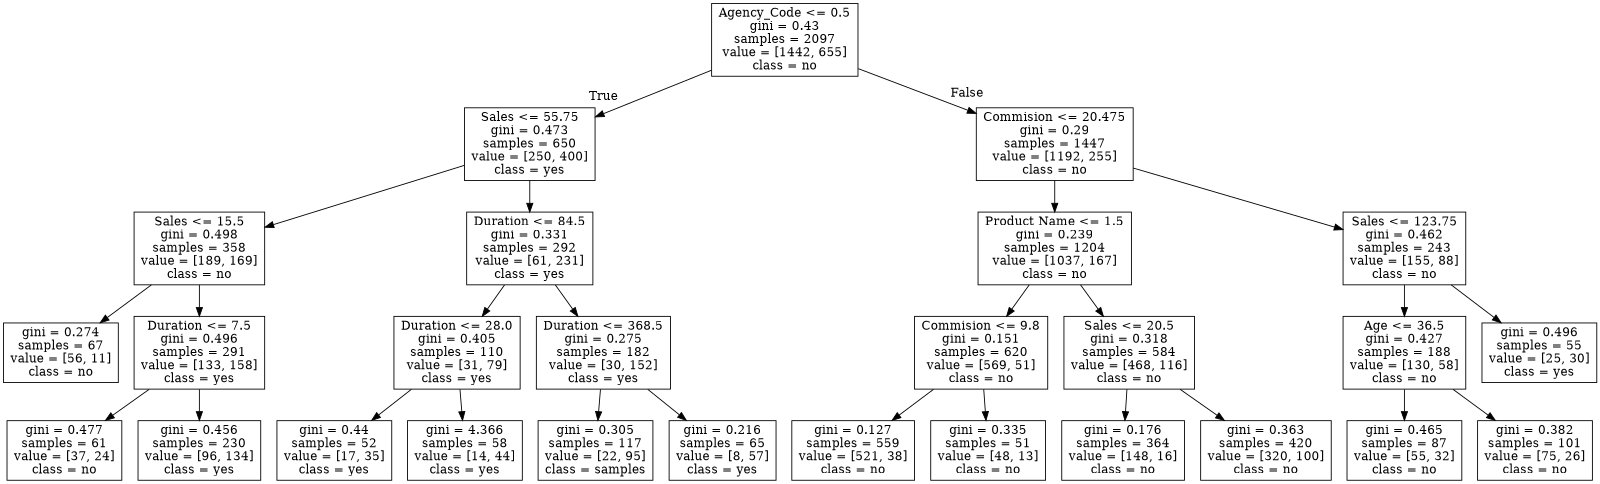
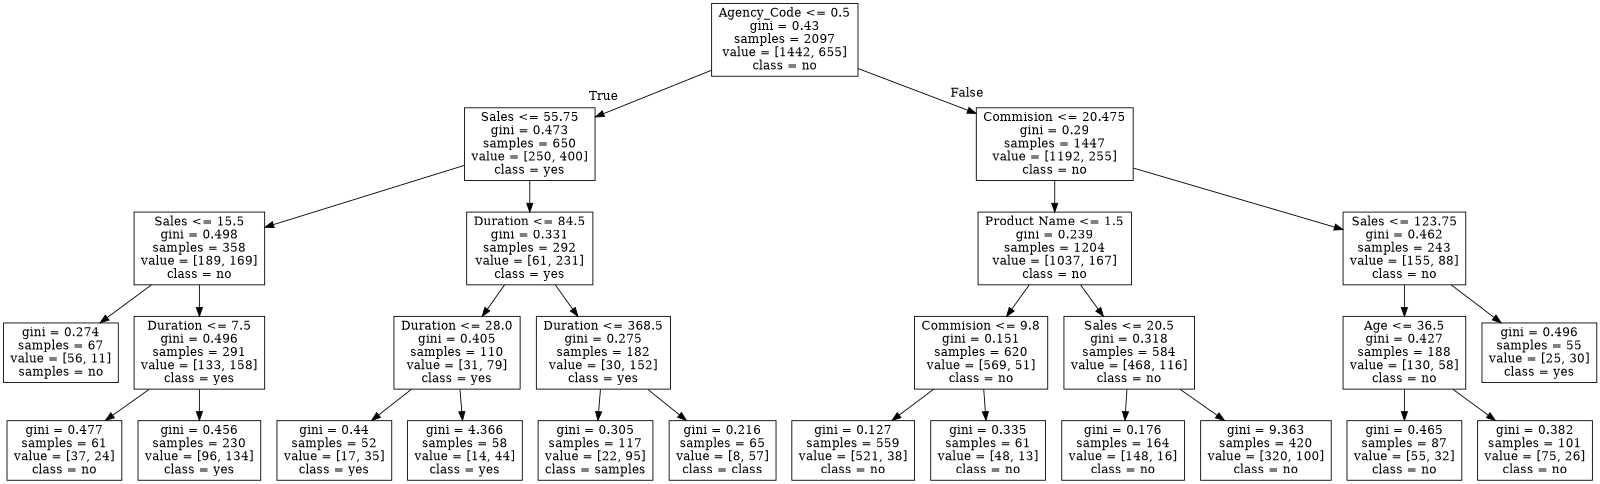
  digraph {
    node [shape=box]
    n1 [label="Agency_Code <= 0.5\ngini = 0.43\nsamples = 2097\nvalue = [1442, 655]\nclass = no"]
    n2 [label="Sales <= 55.75\ngini = 0.473\nsamples = 650\nvalue = [250, 400]\nclass = yes"]
    n3 [label="Commision <= 20.475\ngini = 0.29\nsamples = 1447\nvalue = [1192, 255]\nclass = no"]
    n4 [label="Sales <= 15.5\ngini = 0.498\nsamples = 358\nvalue = [189, 169]\nclass = no"]
    n5 [label="Duration <= 84.5\ngini = 0.331\nsamples = 292\nvalue = [61, 231]\nclass = yes"]
    n6 [label="Product Name <= 1.5\ngini = 0.239\nsamples = 1204\nvalue = [1037, 167]\nclass = no"]
    n7 [label="Sales <= 123.75\ngini = 0.462\nsamples = 243\nvalue = [155, 88]\nclass = no"]
-   n8 [label="gini = 0.274\nsamples = 67\nvalue = [56, 11]\nclass = no"]
+   n8 [label="gini = 0.274\nsamples = 67\nvalue = [56, 11]\nsamples = no"]
    n9 [label="Duration <= 7.5\ngini = 0.496\nsamples = 291\nvalue = [133, 158]\nclass = yes"]
    n10 [label="Duration <= 28.0\ngini = 0.405\nsamples = 110\nvalue = [31, 79]\nclass = yes"]
    n11 [label="Duration <= 368.5\ngini = 0.275\nsamples = 182\nvalue = [30, 152]\nclass = yes"]
    n12 [label="gini = 0.477\nsamples = 61\nvalue = [37, 24]\nclass = no"]
    n13 [label="gini = 0.456\nsamples = 230\nvalue = [96, 134]\nclass = yes"]
    n14 [label="gini = 0.44\nsamples = 52\nvalue = [17, 35]\nclass = yes"]
    n15 [label="gini = 4.366\nsamples = 58\nvalue = [14, 44]\nclass = yes"]
    n16 [label="gini = 0.305\nsamples = 117\nvalue = [22, 95]\nclass = samples"]
-   n17 [label="gini = 0.216\nsamples = 65\nvalue = [8, 57]\nclass = yes"]
+   n17 [label="gini = 0.216\nsamples = 65\nvalue = [8, 57]\nclass = class"]
    n18 [label="Commision <= 9.8\ngini = 0.151\nsamples = 620\nvalue = [569, 51]\nclass = no"]
    n19 [label="Sales <= 20.5\ngini = 0.318\nsamples = 584\nvalue = [468, 116]\nclass = no"]
    n20 [label="Age <= 36.5\ngini = 0.427\nsamples = 188\nvalue = [130, 58]\nclass = no"]
    n21 [label="gini = 0.496\nsamples = 55\nvalue = [25, 30]\nclass = yes"]
    n22 [label="gini = 0.127\nsamples = 559\nvalue = [521, 38]\nclass = no"]
-   n23 [label="gini = 0.335\nsamples = 51\nvalue = [48, 13]\nclass = no"]
-   n24 [label="gini = 0.176\nsamples = 364\nvalue = [148, 16]\nclass = no"]
-   n25 [label="gini = 0.363\nsamples = 420\nvalue = [320, 100]\nclass = no"]
+   n23 [label="gini = 0.335\nsamples = 61\nvalue = [48, 13]\nclass = no"]
+   n24 [label="gini = 0.176\nsamples = 164\nvalue = [148, 16]\nclass = no"]
+   n25 [label="gini = 9.363\nsamples = 420\nvalue = [320, 100]\nclass = no"]
    n26 [label="gini = 0.465\nsamples = 87\nvalue = [55, 32]\nclass = no"]
    n27 [label="gini = 0.382\nsamples = 101\nvalue = [75, 26]\nclass = no"]
    n1 -> n2 [headlabel=True labelangle=45 labeldistance=2.5]
    n1 -> n3 [headlabel=False labelangle=-45 labeldistance=2.5]
    n2 -> n4
    n2 -> n5
    n3 -> n6
    n3 -> n7
    n4 -> n8
    n4 -> n9
    n5 -> n10
    n5 -> n11
    n6 -> n18
    n6 -> n19
    n7 -> n20
    n7 -> n21
    n9 -> n12
    n9 -> n13
    n10 -> n14
    n10 -> n15
    n11 -> n16
    n11 -> n17
    n18 -> n22
    n18 -> n23
    n19 -> n24
    n19 -> n25
    n20 -> n26
    n20 -> n27
  }
